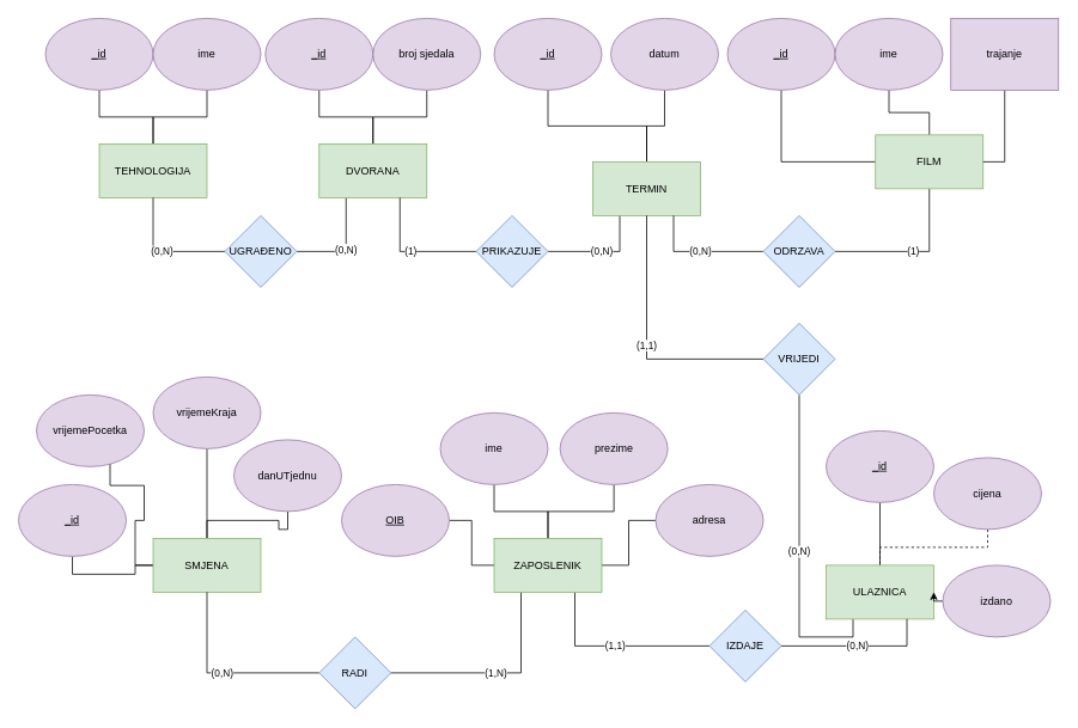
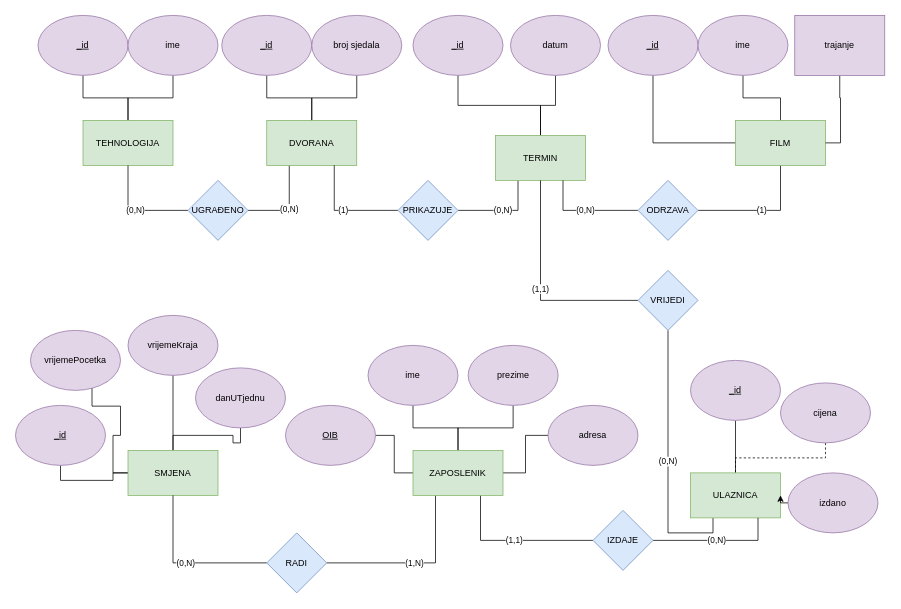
  <mxCell id="0" />
  <mxCell id="1" parent="0" />
  <mxCell id="2" style="edgeStyle=orthogonalEdgeStyle;rounded=0;orthogonalLoop=1;jettySize=auto;html=1;entryX=0.5;entryY=1;entryDx=0;entryDy=0;endArrow=none;endFill=0;" parent="1" source="5" target="6" edge="1"><mxGeometry relative="1" as="geometry" /></mxCell>
  <mxCell id="3" style="edgeStyle=orthogonalEdgeStyle;rounded=0;orthogonalLoop=1;jettySize=auto;html=1;endArrow=none;endFill=0;" parent="1" source="5" target="7" edge="1"><mxGeometry relative="1" as="geometry" /></mxCell>
  <mxCell id="4" value="(1)" style="edgeStyle=orthogonalEdgeStyle;rounded=0;orthogonalLoop=1;jettySize=auto;html=1;exitX=0.5;exitY=1;exitDx=0;exitDy=0;entryX=1;entryY=0.5;entryDx=0;entryDy=0;endArrow=none;endFill=0;" parent="1" source="5" target="63" edge="1"><mxGeometry relative="1" as="geometry" /></mxCell>
- <mxCell id="5" value="FILM" style="rounded=0;whiteSpace=wrap;html=1;fillColor=#d5e8d4;strokeColor=#82b366;" parent="1" vertex="1"><mxGeometry x="975" y="150" width="120" height="60" as="geometry" /></mxCell>
+ <mxCell id="5" value="FILM" style="rounded=0;whiteSpace=wrap;html=1;fillColor=#d5e8d4;strokeColor=#82b366;" parent="1" vertex="1"><mxGeometry x="980" y="160" width="120" height="60" as="geometry" /></mxCell>
  <mxCell id="6" value="&lt;u&gt;_id&lt;/u&gt;" style="ellipse;whiteSpace=wrap;html=1;fillColor=#e1d5e7;strokeColor=#9673a6;" parent="1" vertex="1"><mxGeometry x="810" y="20" width="120" height="80" as="geometry" /></mxCell>
  <mxCell id="7" value="ime" style="ellipse;whiteSpace=wrap;html=1;fillColor=#e1d5e7;strokeColor=#9673a6;" parent="1" vertex="1"><mxGeometry x="930" y="20" width="120" height="80" as="geometry" /></mxCell>
  <mxCell id="8" style="edgeStyle=orthogonalEdgeStyle;rounded=0;orthogonalLoop=1;jettySize=auto;html=1;endArrow=none;endFill=0;" parent="1" source="11" target="12" edge="1"><mxGeometry relative="1" as="geometry" /></mxCell>
  <mxCell id="9" style="edgeStyle=orthogonalEdgeStyle;rounded=0;orthogonalLoop=1;jettySize=auto;html=1;endArrow=none;endFill=0;" parent="1" source="11" target="13" edge="1"><mxGeometry relative="1" as="geometry" /></mxCell>
  <mxCell id="10" value="(0,N)" style="edgeStyle=orthogonalEdgeStyle;rounded=0;orthogonalLoop=1;jettySize=auto;html=1;exitX=0.25;exitY=1;exitDx=0;exitDy=0;entryX=1;entryY=0.5;entryDx=0;entryDy=0;endArrow=none;endFill=0;" parent="1" source="11" target="47" edge="1"><mxGeometry relative="1" as="geometry" /></mxCell>
  <mxCell id="11" value="DVORANA" style="rounded=0;whiteSpace=wrap;html=1;fillColor=#d5e8d4;strokeColor=#82b366;" parent="1" vertex="1"><mxGeometry x="355" y="160" width="120" height="60" as="geometry" /></mxCell>
  <mxCell id="12" value="&lt;u&gt;_id&lt;/u&gt;" style="ellipse;whiteSpace=wrap;html=1;fillColor=#e1d5e7;strokeColor=#9673a6;" parent="1" vertex="1"><mxGeometry x="295" y="20" width="120" height="80" as="geometry" /></mxCell>
  <mxCell id="13" value="broj sjedala" style="ellipse;whiteSpace=wrap;html=1;fillColor=#e1d5e7;strokeColor=#9673a6;" parent="1" vertex="1"><mxGeometry x="415" y="20" width="120" height="80" as="geometry" /></mxCell>
  <mxCell id="14" style="edgeStyle=orthogonalEdgeStyle;rounded=0;orthogonalLoop=1;jettySize=auto;html=1;endArrow=none;endFill=0;" parent="1" source="16" target="17" edge="1"><mxGeometry relative="1" as="geometry" /></mxCell>
  <mxCell id="15" style="edgeStyle=orthogonalEdgeStyle;rounded=0;orthogonalLoop=1;jettySize=auto;html=1;endArrow=none;endFill=0;" parent="1" source="16" target="18" edge="1"><mxGeometry relative="1" as="geometry" /></mxCell>
  <mxCell id="16" value="TEHNOLOGIJA" style="rounded=0;whiteSpace=wrap;html=1;fillColor=#d5e8d4;strokeColor=#82b366;" parent="1" vertex="1"><mxGeometry x="110" y="160" width="120" height="60" as="geometry" /></mxCell>
  <mxCell id="17" value="&lt;u&gt;_id&lt;/u&gt;" style="ellipse;whiteSpace=wrap;html=1;fillColor=#e1d5e7;strokeColor=#9673a6;" parent="1" vertex="1"><mxGeometry x="50" y="20" width="120" height="80" as="geometry" /></mxCell>
  <mxCell id="18" value="ime" style="ellipse;whiteSpace=wrap;html=1;fillColor=#e1d5e7;strokeColor=#9673a6;" parent="1" vertex="1"><mxGeometry x="170" y="20" width="120" height="80" as="geometry" /></mxCell>
  <mxCell id="19" style="edgeStyle=orthogonalEdgeStyle;rounded=0;orthogonalLoop=1;jettySize=auto;html=1;endArrow=none;endFill=0;" parent="1" source="23" target="24" edge="1"><mxGeometry relative="1" as="geometry" /></mxCell>
  <mxCell id="20" style="edgeStyle=orthogonalEdgeStyle;rounded=0;orthogonalLoop=1;jettySize=auto;html=1;endArrow=none;endFill=0;" parent="1" source="23" target="25" edge="1"><mxGeometry relative="1" as="geometry" /></mxCell>
  <mxCell id="21" style="edgeStyle=orthogonalEdgeStyle;rounded=0;orthogonalLoop=1;jettySize=auto;html=1;endArrow=none;endFill=0;exitX=1;exitY=0.5;exitDx=0;exitDy=0;" parent="1" source="5" target="26" edge="1"><mxGeometry relative="1" as="geometry"><mxPoint x="870" y="230" as="sourcePoint" /></mxGeometry></mxCell>
  <mxCell id="22" value="(0,N)" style="edgeStyle=orthogonalEdgeStyle;rounded=0;orthogonalLoop=1;jettySize=auto;html=1;exitX=0.25;exitY=1;exitDx=0;exitDy=0;entryX=1;entryY=0.5;entryDx=0;entryDy=0;endArrow=none;endFill=0;" parent="1" source="23" target="61" edge="1"><mxGeometry relative="1" as="geometry" /></mxCell>
  <mxCell id="23" value="TERMIN" style="rounded=0;whiteSpace=wrap;html=1;fillColor=#d5e8d4;strokeColor=#82b366;" parent="1" vertex="1"><mxGeometry x="660" y="180" width="120" height="60" as="geometry" /></mxCell>
  <mxCell id="24" value="&lt;u&gt;_id&lt;/u&gt;" style="ellipse;whiteSpace=wrap;html=1;fillColor=#e1d5e7;strokeColor=#9673a6;" parent="1" vertex="1"><mxGeometry x="550" y="20" width="120" height="80" as="geometry" /></mxCell>
  <mxCell id="25" value="datum" style="ellipse;whiteSpace=wrap;html=1;fillColor=#e1d5e7;strokeColor=#9673a6;" parent="1" vertex="1"><mxGeometry x="680" y="20" width="120" height="80" as="geometry" /></mxCell>
  <mxCell id="26" value="trajanje" style="whiteSpace=wrap;html=1;fillColor=#e1d5e7;strokeColor=#9673a6;rounded=0;" parent="1" vertex="1"><mxGeometry x="1059" y="20" width="120" height="80" as="geometry" /></mxCell>
  <mxCell id="27" style="edgeStyle=orthogonalEdgeStyle;rounded=0;orthogonalLoop=1;jettySize=auto;html=1;endArrow=none;endFill=0;" parent="1" source="33" target="34" edge="1"><mxGeometry relative="1" as="geometry" /></mxCell>
  <mxCell id="28" style="edgeStyle=orthogonalEdgeStyle;rounded=0;orthogonalLoop=1;jettySize=auto;html=1;endArrow=none;endFill=0;" parent="1" source="33" target="35" edge="1"><mxGeometry relative="1" as="geometry" /></mxCell>
  <mxCell id="29" style="edgeStyle=orthogonalEdgeStyle;rounded=0;orthogonalLoop=1;jettySize=auto;html=1;endArrow=none;endFill=0;" parent="1" source="33" target="36" edge="1"><mxGeometry relative="1" as="geometry" /></mxCell>
  <mxCell id="30" style="edgeStyle=orthogonalEdgeStyle;rounded=0;orthogonalLoop=1;jettySize=auto;html=1;endArrow=none;endFill=0;" parent="1" source="33" target="37" edge="1"><mxGeometry relative="1" as="geometry" /></mxCell>
  <mxCell id="31" value="(1,N)" style="edgeStyle=orthogonalEdgeStyle;rounded=0;orthogonalLoop=1;jettySize=auto;html=1;exitX=0.25;exitY=1;exitDx=0;exitDy=0;endArrow=none;endFill=0;entryX=1;entryY=0.5;entryDx=0;entryDy=0;" parent="1" source="33" target="49" edge="1"><mxGeometry relative="1" as="geometry" /></mxCell>
  <mxCell id="32" value="(1,1)" style="edgeStyle=orthogonalEdgeStyle;rounded=0;orthogonalLoop=1;jettySize=auto;html=1;entryX=0;entryY=0.5;entryDx=0;entryDy=0;exitX=0.75;exitY=1;exitDx=0;exitDy=0;endArrow=none;endFill=0;" parent="1" source="33" target="57" edge="1"><mxGeometry relative="1" as="geometry" /></mxCell>
  <mxCell id="33" value="ZAPOSLENIK" style="rounded=0;whiteSpace=wrap;html=1;fillColor=#d5e8d4;strokeColor=#82b366;" parent="1" vertex="1"><mxGeometry x="550" y="600" width="120" height="60" as="geometry" /></mxCell>
  <mxCell id="34" value="&lt;u&gt;OIB&lt;/u&gt;" style="ellipse;whiteSpace=wrap;html=1;fillColor=#e1d5e7;strokeColor=#9673a6;" parent="1" vertex="1"><mxGeometry x="380" y="540" width="120" height="80" as="geometry" /></mxCell>
  <mxCell id="35" value="ime" style="ellipse;whiteSpace=wrap;html=1;fillColor=#e1d5e7;strokeColor=#9673a6;" parent="1" vertex="1"><mxGeometry x="490" y="460" width="120" height="80" as="geometry" /></mxCell>
  <mxCell id="36" value="prezime" style="ellipse;whiteSpace=wrap;html=1;fillColor=#e1d5e7;strokeColor=#9673a6;" parent="1" vertex="1"><mxGeometry x="623.5" y="460" width="120" height="80" as="geometry" /></mxCell>
  <mxCell id="37" value="adresa" style="ellipse;whiteSpace=wrap;html=1;fillColor=#e1d5e7;strokeColor=#9673a6;" parent="1" vertex="1"><mxGeometry x="730" y="540" width="120" height="80" as="geometry" /></mxCell>
  <mxCell id="38" style="edgeStyle=orthogonalEdgeStyle;rounded=0;orthogonalLoop=1;jettySize=auto;html=1;entryX=0.5;entryY=1;entryDx=0;entryDy=0;endArrow=none;endFill=0;" parent="1" source="42" target="43" edge="1"><mxGeometry relative="1" as="geometry" /></mxCell>
  <mxCell id="39" style="edgeStyle=orthogonalEdgeStyle;rounded=0;orthogonalLoop=1;jettySize=auto;html=1;endArrow=none;endFill=0;entryX=1;entryY=1;entryDx=0;entryDy=0;" parent="1" source="42" target="44" edge="1"><mxGeometry relative="1" as="geometry"><mxPoint x="120" y="540" as="targetPoint" /><Array as="points"><mxPoint x="150" y="630" /><mxPoint x="150" y="580" /><mxPoint x="160" y="580" /><mxPoint x="160" y="541" /><mxPoint x="122" y="541" /></Array></mxGeometry></mxCell>
  <mxCell id="40" style="edgeStyle=orthogonalEdgeStyle;rounded=0;orthogonalLoop=1;jettySize=auto;html=1;endArrow=none;endFill=0;" parent="1" source="42" target="45" edge="1"><mxGeometry relative="1" as="geometry" /></mxCell>
  <mxCell id="41" style="edgeStyle=orthogonalEdgeStyle;rounded=0;orthogonalLoop=1;jettySize=auto;html=1;endArrow=none;endFill=0;entryX=0.5;entryY=1;entryDx=0;entryDy=0;" parent="1" source="42" target="64" edge="1"><mxGeometry relative="1" as="geometry"><mxPoint x="340" y="610" as="targetPoint" /></mxGeometry></mxCell>
  <mxCell id="42" value="SMJENA" style="rounded=0;whiteSpace=wrap;html=1;fillColor=#d5e8d4;strokeColor=#82b366;" parent="1" vertex="1"><mxGeometry x="170" y="600" width="120" height="60" as="geometry" /></mxCell>
  <mxCell id="43" value="&lt;u&gt;_id&lt;/u&gt;" style="ellipse;whiteSpace=wrap;html=1;fillColor=#e1d5e7;strokeColor=#9673a6;" parent="1" vertex="1"><mxGeometry x="20" y="540" width="120" height="80" as="geometry" /></mxCell>
  <mxCell id="44" value="vrijemePocetka" style="ellipse;whiteSpace=wrap;html=1;fillColor=#e1d5e7;strokeColor=#9673a6;" parent="1" vertex="1"><mxGeometry x="40" y="440" width="120" height="80" as="geometry" /></mxCell>
  <mxCell id="45" value="vrijemeKraja" style="ellipse;whiteSpace=wrap;html=1;fillColor=#e1d5e7;strokeColor=#9673a6;" parent="1" vertex="1"><mxGeometry x="170" y="420" width="120" height="80" as="geometry" /></mxCell>
  <mxCell id="46" value="(0,N)" style="edgeStyle=orthogonalEdgeStyle;rounded=0;orthogonalLoop=1;jettySize=auto;html=1;entryX=0.5;entryY=1;entryDx=0;entryDy=0;endArrow=none;endFill=0;" parent="1" source="47" target="16" edge="1"><mxGeometry relative="1" as="geometry" /></mxCell>
  <mxCell id="47" value="UGRAĐENO" style="rhombus;whiteSpace=wrap;html=1;fillColor=#dae8fc;strokeColor=#6c8ebf;" parent="1" vertex="1"><mxGeometry x="250" y="240" width="80" height="80" as="geometry" /></mxCell>
  <mxCell id="48" value="(0,N)" style="edgeStyle=orthogonalEdgeStyle;rounded=0;orthogonalLoop=1;jettySize=auto;html=1;entryX=0.5;entryY=1;entryDx=0;entryDy=0;endArrow=none;endFill=0;exitX=0;exitY=0.5;exitDx=0;exitDy=0;" parent="1" source="49" target="42" edge="1"><mxGeometry relative="1" as="geometry"><mxPoint x="890" y="660" as="targetPoint" /><mxPoint x="330" y="760" as="sourcePoint" /></mxGeometry></mxCell>
  <mxCell id="49" value="RADI" style="rhombus;whiteSpace=wrap;html=1;fillColor=#dae8fc;strokeColor=#6c8ebf;" parent="1" vertex="1"><mxGeometry x="355" y="710" width="80" height="80" as="geometry" /></mxCell>
  <mxCell id="50" style="edgeStyle=orthogonalEdgeStyle;rounded=0;orthogonalLoop=1;jettySize=auto;html=1;entryX=0.5;entryY=1;entryDx=0;entryDy=0;endArrow=none;endFill=0;" parent="1" source="52" target="53" edge="1"><mxGeometry relative="1" as="geometry" /></mxCell>
  <mxCell id="51" value="(0,N)" style="edgeStyle=orthogonalEdgeStyle;rounded=0;orthogonalLoop=1;jettySize=auto;html=1;exitX=0.25;exitY=1;exitDx=0;exitDy=0;endArrow=none;endFill=0;entryX=0.5;entryY=1;entryDx=0;entryDy=0;" parent="1" source="52" target="59" edge="1"><mxGeometry relative="1" as="geometry"><mxPoint x="890" y="430" as="targetPoint" /></mxGeometry></mxCell>
  <mxCell id="52" value="ULAZNICA" style="rounded=0;whiteSpace=wrap;html=1;fillColor=#d5e8d4;strokeColor=#82b366;" parent="1" vertex="1"><mxGeometry x="920" y="630" width="120" height="60" as="geometry" /></mxCell>
  <mxCell id="53" value="&lt;u&gt;_id&lt;/u&gt;" style="ellipse;whiteSpace=wrap;html=1;fillColor=#e1d5e7;strokeColor=#9673a6;" parent="1" vertex="1"><mxGeometry x="920" y="480" width="120" height="80" as="geometry" /></mxCell>
  <mxCell id="54" style="edgeStyle=orthogonalEdgeStyle;rounded=0;orthogonalLoop=1;jettySize=auto;html=1;entryX=0.5;entryY=0;entryDx=0;entryDy=0;endArrow=none;endFill=0;dashed=1;" parent="1" source="55" target="52" edge="1"><mxGeometry relative="1" as="geometry" /></mxCell>
  <mxCell id="55" value="cijena" style="ellipse;whiteSpace=wrap;html=1;fillColor=#e1d5e7;strokeColor=#9673a6;" parent="1" vertex="1"><mxGeometry x="1040" y="510" width="120" height="80" as="geometry" /></mxCell>
  <mxCell id="56" value="(0,N)" style="edgeStyle=orthogonalEdgeStyle;rounded=0;orthogonalLoop=1;jettySize=auto;entryX=0.75;entryY=1;entryDx=0;entryDy=0;endArrow=none;endFill=0;exitX=1;exitY=0.5;exitDx=0;exitDy=0;html=1;shadow=0;labelBackgroundColor=#ffffff;" parent="1" source="57" target="52" edge="1"><mxGeometry relative="1" as="geometry" /></mxCell>
  <mxCell id="57" value="IZDAJE" style="rhombus;whiteSpace=wrap;html=1;fillColor=#dae8fc;strokeColor=#6c8ebf;" parent="1" vertex="1"><mxGeometry x="790" y="680" width="80" height="80" as="geometry" /></mxCell>
  <mxCell id="58" value="(1,1)" style="edgeStyle=orthogonalEdgeStyle;rounded=0;orthogonalLoop=1;jettySize=auto;html=1;entryX=0.5;entryY=1;entryDx=0;entryDy=0;endArrow=none;endFill=0;" parent="1" source="59" target="23" edge="1"><mxGeometry relative="1" as="geometry" /></mxCell>
  <mxCell id="59" value="VRIJEDI" style="rhombus;whiteSpace=wrap;html=1;fillColor=#dae8fc;strokeColor=#6c8ebf;" parent="1" vertex="1"><mxGeometry x="850" y="360" width="80" height="80" as="geometry" /></mxCell>
  <mxCell id="60" value="(1)" style="edgeStyle=orthogonalEdgeStyle;rounded=0;orthogonalLoop=1;jettySize=auto;html=1;exitX=0;exitY=0.5;exitDx=0;exitDy=0;entryX=0.75;entryY=1;entryDx=0;entryDy=0;endArrow=none;endFill=0;" parent="1" source="61" target="11" edge="1"><mxGeometry relative="1" as="geometry" /></mxCell>
  <mxCell id="61" value="PRIKAZUJE" style="rhombus;whiteSpace=wrap;html=1;fillColor=#dae8fc;strokeColor=#6c8ebf;" parent="1" vertex="1"><mxGeometry x="530" y="240" width="80" height="80" as="geometry" /></mxCell>
  <mxCell id="62" value="(0,N)" style="edgeStyle=orthogonalEdgeStyle;rounded=0;orthogonalLoop=1;jettySize=auto;html=1;exitX=0;exitY=0.5;exitDx=0;exitDy=0;entryX=0.75;entryY=1;entryDx=0;entryDy=0;endArrow=none;endFill=0;" parent="1" source="63" target="23" edge="1"><mxGeometry relative="1" as="geometry" /></mxCell>
  <mxCell id="63" value="ODRZAVA" style="rhombus;whiteSpace=wrap;html=1;fillColor=#dae8fc;strokeColor=#6c8ebf;" parent="1" vertex="1"><mxGeometry x="850" y="240" width="80" height="80" as="geometry" /></mxCell>
  <mxCell id="64" value="danUTjednu" style="ellipse;whiteSpace=wrap;html=1;fillColor=#e1d5e7;strokeColor=#9673a6;" parent="1" vertex="1"><mxGeometry x="260" y="490" width="120" height="80" as="geometry" /></mxCell>
  <mxCell id="65" style="edgeStyle=orthogonalEdgeStyle;rounded=0;orthogonalLoop=1;jettySize=auto;html=1;exitX=0;exitY=0.5;exitDx=0;exitDy=0;entryX=1;entryY=0.5;entryDx=0;entryDy=0;" edge="1" parent="1" source="66" target="52"><mxGeometry relative="1" as="geometry" /></mxCell>
  <mxCell id="66" value="izdano" style="ellipse;whiteSpace=wrap;html=1;fillColor=#e1d5e7;strokeColor=#9673a6;" vertex="1" parent="1"><mxGeometry x="1050" y="630" width="120" height="80" as="geometry" /></mxCell>
